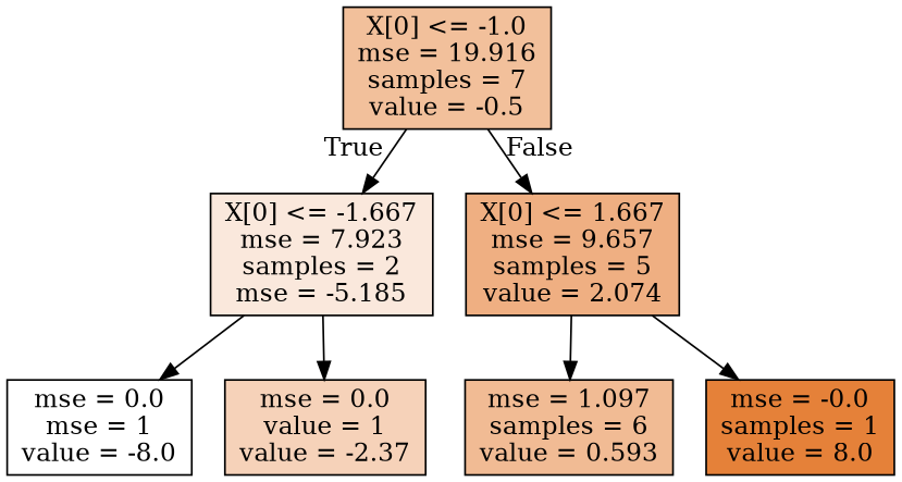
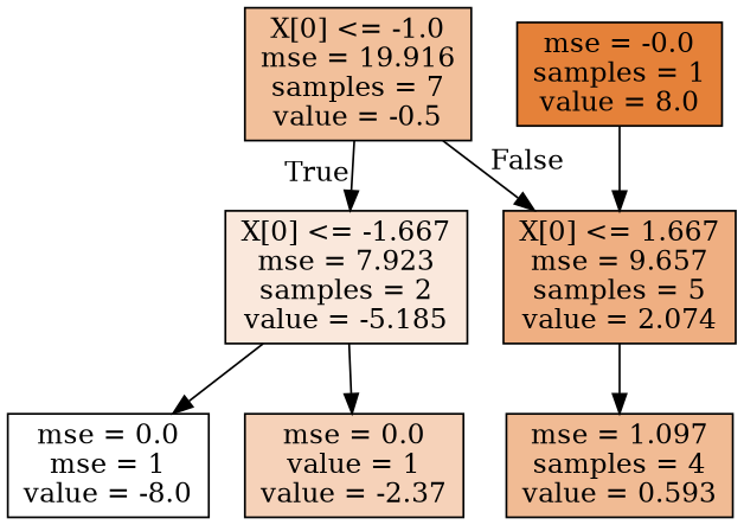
  digraph {
    node [color=black shape=box style=filled]
    n1 [fillcolor="#e5813980" label="X[0] <= -1.0\nmse = 19.916\nsamples = 7\nvalue = -0.5"]
-   n2 [fillcolor="#e581392d" label="X[0] <= -1.667\nmse = 7.923\nsamples = 2\nmse = -5.185"]
+   n2 [fillcolor="#e581392d" label="X[0] <= -1.667\nmse = 7.923\nsamples = 2\nvalue = -5.185"]
    n3 [fillcolor="#e58139a1" label="X[0] <= 1.667\nmse = 9.657\nsamples = 5\nvalue = 2.074"]
    n4 [fillcolor="#e5813900" label="mse = 0.0\nmse = 1\nvalue = -8.0"]
    n5 [fillcolor="#e581395a" label="mse = 0.0\nvalue = 1\nvalue = -2.37"]
-   n6 [fillcolor="#e5813989" label="mse = 1.097\nsamples = 6\nvalue = 0.593"]
+   n6 [fillcolor="#e5813989" label="mse = 1.097\nsamples = 4\nvalue = 0.593"]
    n7 [fillcolor="#e58139ff" label="mse = -0.0\nsamples = 1\nvalue = 8.0"]
    n1 -> n2 [headlabel=True labelangle=45 labeldistance=2.5]
    n1 -> n3 [headlabel=False labelangle=-45 labeldistance=2.5]
    n2 -> n4
    n2 -> n5
    n3 -> n6
-   n3 -> n7
+   n7 -> n3
  }
